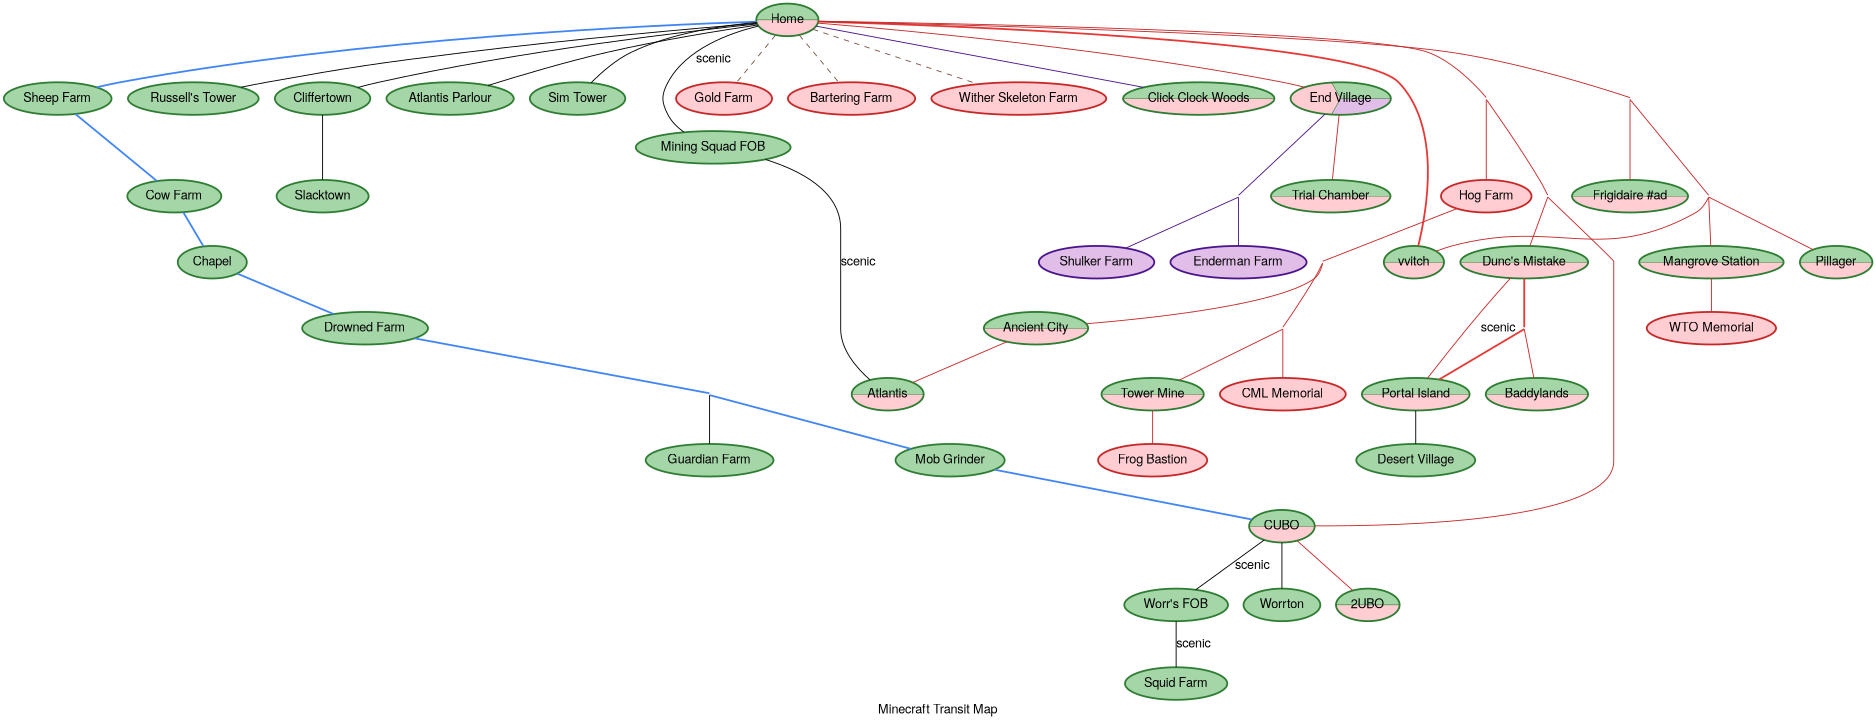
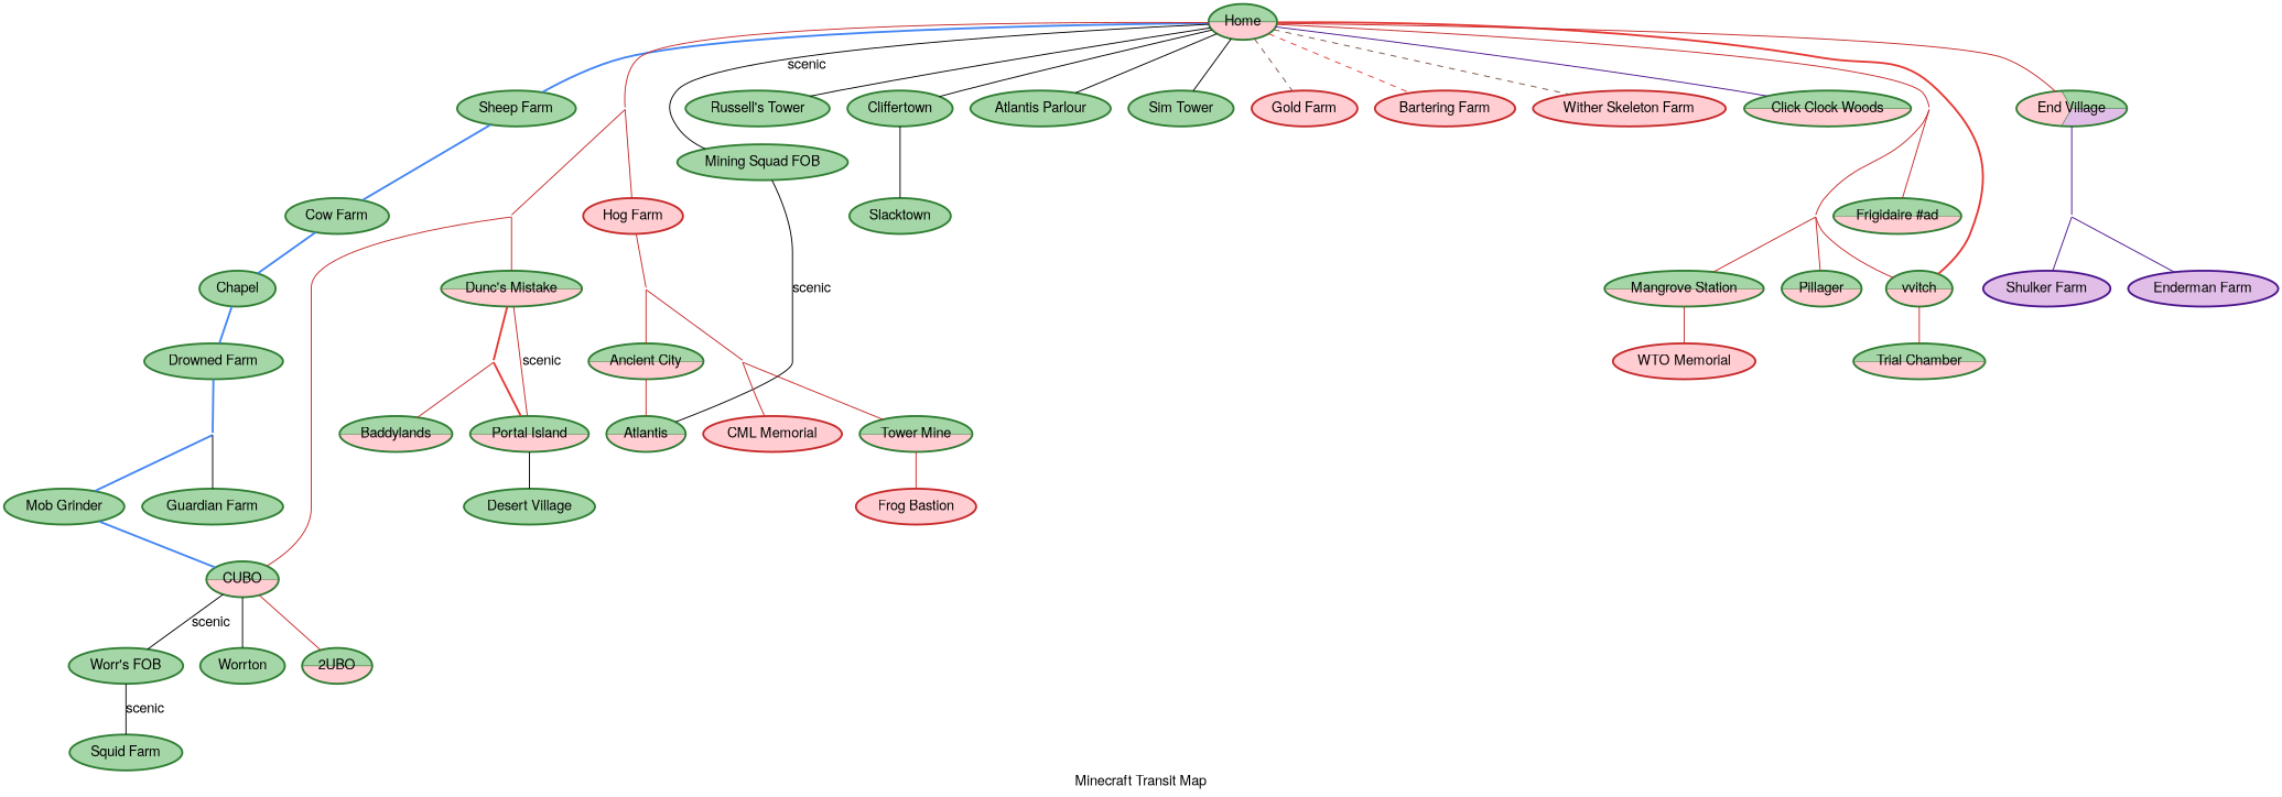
  digraph {
    bgcolor=white
    fontcolor=black
    fontname="Helvetica,Arial,sans-serif"
    label="Minecraft Transit Map"
    node [color="#2E7D32" fillcolor="#A5D6A7" fontcolor=black fontname="Helvetica,Arial,sans-serif" penwidth=2 style=filled]
    edge [color="#C62828" dir=none fontname="Helvetica,Arial,sans-serif" style=solid]
    n1 [label=Chapel]
    n2 [label="Drowned Farm"]
    Dragon_Junction [color="#4A148C" fillcolor="#E1BEE7" height=0 shape=point style=invis width=0]
    n4 [label="Cow Farm"]
    n5 [label="Sheep Farm"]
    n6 [label="Mob Grinder"]
    n7 [label="Guardian Farm"]
    n8 [fillcolor="#A5D6A7:#FFCDD2" label=CUBO shape=ellipse style=wedged]
    n9 [label="Worr's FOB"]
    n10 [label=Worrton]
    n11 [fillcolor="#A5D6A7:#FFCDD2" label="2UBO" shape=ellipse style=wedged]
    n12 [label="Russell's Tower"]
    n13 [label=Cliffertown]
    n14 [label=Slacktown]
    n15 [label="Atlantis Parlour"]
    n16 [label="Desert Village"]
    n17 [label="Sim Tower"]
    n18 [label="Squid Farm"]
    n19 [label="Mining Squad FOB"]
    n20 [fillcolor="#A5D6A7:#FFCDD2" label=Atlantis shape=ellipse style=wedged]
    n21 [color="#C62828" fillcolor="#FFCDD2" label="Gold Farm"]
    n22 [color="#C62828" fillcolor="#FFCDD2" label="Bartering Farm"]
    n23 [color="#C62828" fillcolor="#FFCDD2" label="Wither Skeleton Farm"]
    n24 [color="#C62828" fillcolor="#FFCDD2" label="Hog Farm"]
    Junction5 [color="#4A148C" fillcolor="#E1BEE7" height=0 shape=point style=invis width=0]
    n26 [fillcolor="#A5D6A7:#FFCDD2" label="Ancient City" shape=ellipse style=wedged]
    Junction4 [color="#4A148C" fillcolor="#E1BEE7" height=0 shape=point style=invis width=0]
    n28 [color="#C62828" fillcolor="#FFCDD2" label="CML Memorial"]
    n29 [color="#C62828" fillcolor="#FFCDD2" label="Frog Bastion"]
    n30 [color="#C62828" fillcolor="#FFCDD2" label="WTO Memorial"]
    n31 [color="#4A148C" fillcolor="#E1BEE7" label="Enderman Farm"]
    n32 [color="#4A148C" fillcolor="#E1BEE7" label="Shulker Farm"]
    n33 [fillcolor="#A5D6A7:#FFCDD2" label=Home shape=ellipse style=wedged]
    n34 [fillcolor="#A5D6A7:#FFCDD2" label="Click Clock Woods" shape=ellipse style=wedged]
    n35 [fillcolor="#A5D6A7:#FFCDD2" label=vvitch shape=ellipse style=wedged]
    n36 [fillcolor="#A5D6A7:#FFCDD2:#E1BEE7" label="End Village" shape=ellipse style=wedged]
    Junction3 [color="#4A148C" fillcolor="#E1BEE7" height=0 shape=point style=invis width=0]
    Junction7 [color="#4A148C" fillcolor="#E1BEE7" height=0 shape=point style=invis width=0]
    n39 [fillcolor="#A5D6A7:#FFCDD2" label="Trial Chamber" shape=ellipse style=wedged]
    EndJunction1 [color="#4A148C" fillcolor="#E1BEE7" height=0 shape=point style=invis width=0]
    Junction2 [color="#4A148C" fillcolor="#E1BEE7" height=0 shape=point style=invis width=0]
    n42 [fillcolor="#A5D6A7:#FFCDD2" label="Frigidaire #ad" shape=ellipse style=wedged]
    Junction8 [color="#4A148C" fillcolor="#E1BEE7" height=0 shape=point style=invis width=0]
    n44 [fillcolor="#A5D6A7:#FFCDD2" label=Baddylands shape=ellipse style=wedged]
    n45 [fillcolor="#A5D6A7:#FFCDD2" label="Portal Island" shape=ellipse style=wedged]
    n46 [fillcolor="#A5D6A7:#FFCDD2" label="Tower Mine" shape=ellipse style=wedged]
    n47 [fillcolor="#A5D6A7:#FFCDD2" label="Dunc's Mistake" shape=ellipse style=wedged]
    Junction6 [color="#4A148C" fillcolor="#E1BEE7" height=0 shape=point style=invis width=0]
    n49 [fillcolor="#A5D6A7:#FFCDD2" label=Pillager shape=ellipse style=wedged]
    n50 [fillcolor="#A5D6A7:#FFCDD2" label="Mangrove Station" shape=ellipse style=wedged]
    n1 -> n2 [color="#4285F4" style=bold]
    n2 -> Dragon_Junction [color="#4285F4" style=bold]
    Dragon_Junction -> n6 [color="#4285F4" style=bold]
    Dragon_Junction -> n7 [color=black]
    n4 -> n1 [color="#4285F4" style=bold]
    n5 -> n4 [color="#4285F4" style=bold]
    n6 -> n8 [color="#4285F4" style=bold]
    n8 -> n9 [color=black label=scenic]
    n8 -> n10 [color=black]
    n8 -> n11
    n9 -> n18 [color=black label=scenic]
    n13 -> n14 [color=black]
    n19 -> n20 [color=black label=scenic]
    n24 -> Junction5
    Junction5 -> n26
    Junction5 -> Junction4
    n26 -> n20
    Junction4 -> n28
    Junction4 -> n46
    n33 -> n5 [color="#4285F4" style=bold]
    n33 -> n12 [color=black]
    n33 -> n13 [color=black]
    n33 -> n15 [color=black]
    n33 -> n17 [color=black]
    n33 -> n19 [color=black label=scenic]
    n33 -> n21 [color="#795548" style=dashed]
-   n33 -> n22 [color="#795548" style=dashed]
+   n33 -> n22 [color="#E53935" style=dashed]
    n33 -> n23 [color="#795548" style=dashed]
    n33 -> n34 [color="#4A148C"]
    n33 -> n35 [color="#E53935" style=bold]
    n33 -> n36
    n33 -> Junction3
    n33 -> Junction7
-   n36 -> n39
+   n35 -> n39
    n36 -> EndJunction1 [color="#4A148C"]
    Junction3 -> n24
    Junction3 -> Junction2
    Junction7 -> n42
    Junction7 -> Junction8
    EndJunction1 -> n31 [color="#4A148C"]
    EndJunction1 -> n32 [color="#4A148C"]
    Junction2 -> n8
    Junction2 -> n47
    Junction8 -> n35
    Junction8 -> n49
    Junction8 -> n50
    n45 -> n16 [color=black]
    n46 -> n29
    n47 -> n45 [label=scenic]
    n47 -> Junction6 [color="#E53935" style=bold]
    Junction6 -> n44
    Junction6 -> n45 [color="#E53935" style=bold]
    n50 -> n30
  }
